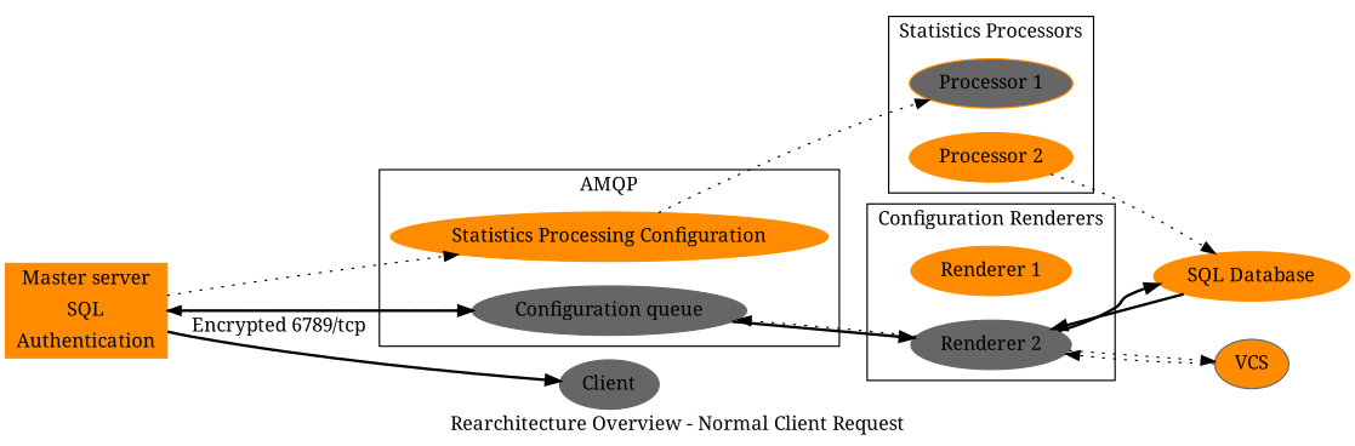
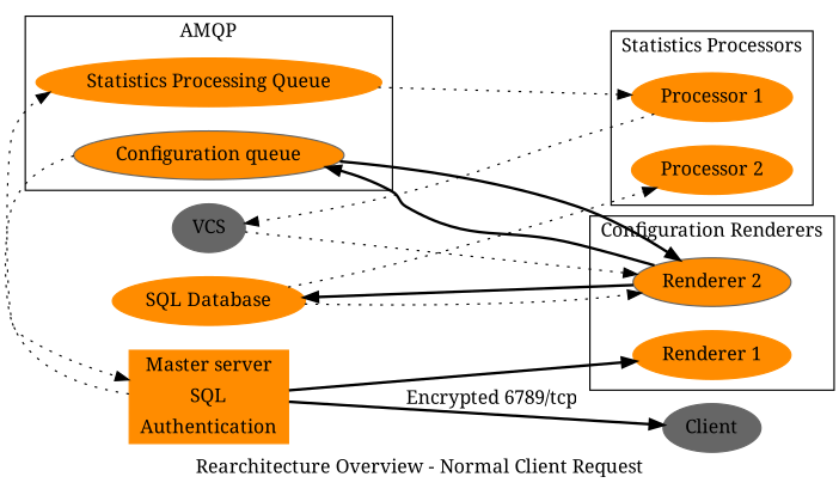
  digraph {
    compound=true
    fontname="Noto Serif"
    label="Rearchitecture Overview - Normal Client Request"
    rankdir=LR
    node [color=darkorange fontname="Noto Serif" style=filled]
    edge [fontname="Noto Serif" style=dotted]
-   n1 [label="Statistics Processing Configuration"]
-   n2 [color=gray40 label="Configuration queue"]
-   n3 [label="Processor 1" fillcolor=gray40]
+   n1 [label="Statistics Processing Queue"]
+   n2 [color=gray40 label="Configuration queue" fillcolor=darkorange]
+   n3 [label="Processor 1"]
    n4 [label="Processor 2"]
    n5 [label="Renderer 1"]
-   n6 [color=gray40 label="Renderer 2"]
+   n6 [color=gray40 label="Renderer 2" fillcolor=darkorange]
    n7 [label="Master server | SQL | Authentication" shape=record]
    n8 [label="SQL Database"]
-   n9 [color=gray40 label=VCS fillcolor=darkorange]
+   n9 [color=gray40 label=VCS]
    Client [color=gray40]
    subgraph cluster_1 {
      label=AMQP
      n1
      n2
    }
    subgraph cluster_2 {
      label="Statistics Processors"
      n3
      n4
    }
    subgraph cluster_3 {
      label="Configuration Renderers"
      n5
      n6
    }
    n1 -> n3
    n2 -> n6 [style=bold]
    n2 -> n7
-   n4 -> n8
-   n6 -> n2
+   n8 -> n4
+   n6 -> n2 [style=bold]
    n6 -> n8 [style=bold]
-   n6 -> n9
+   n3 -> n9
    n7 -> n1
-   n7 -> n2 [style=bold]
+   n7 -> n5 [style=bold]
    n7 -> Client [label="Encrypted 6789/tcp" style=bold]
-   n8 -> n6 [style=bold]
+   n8 -> n6
    n9 -> n6
  }
